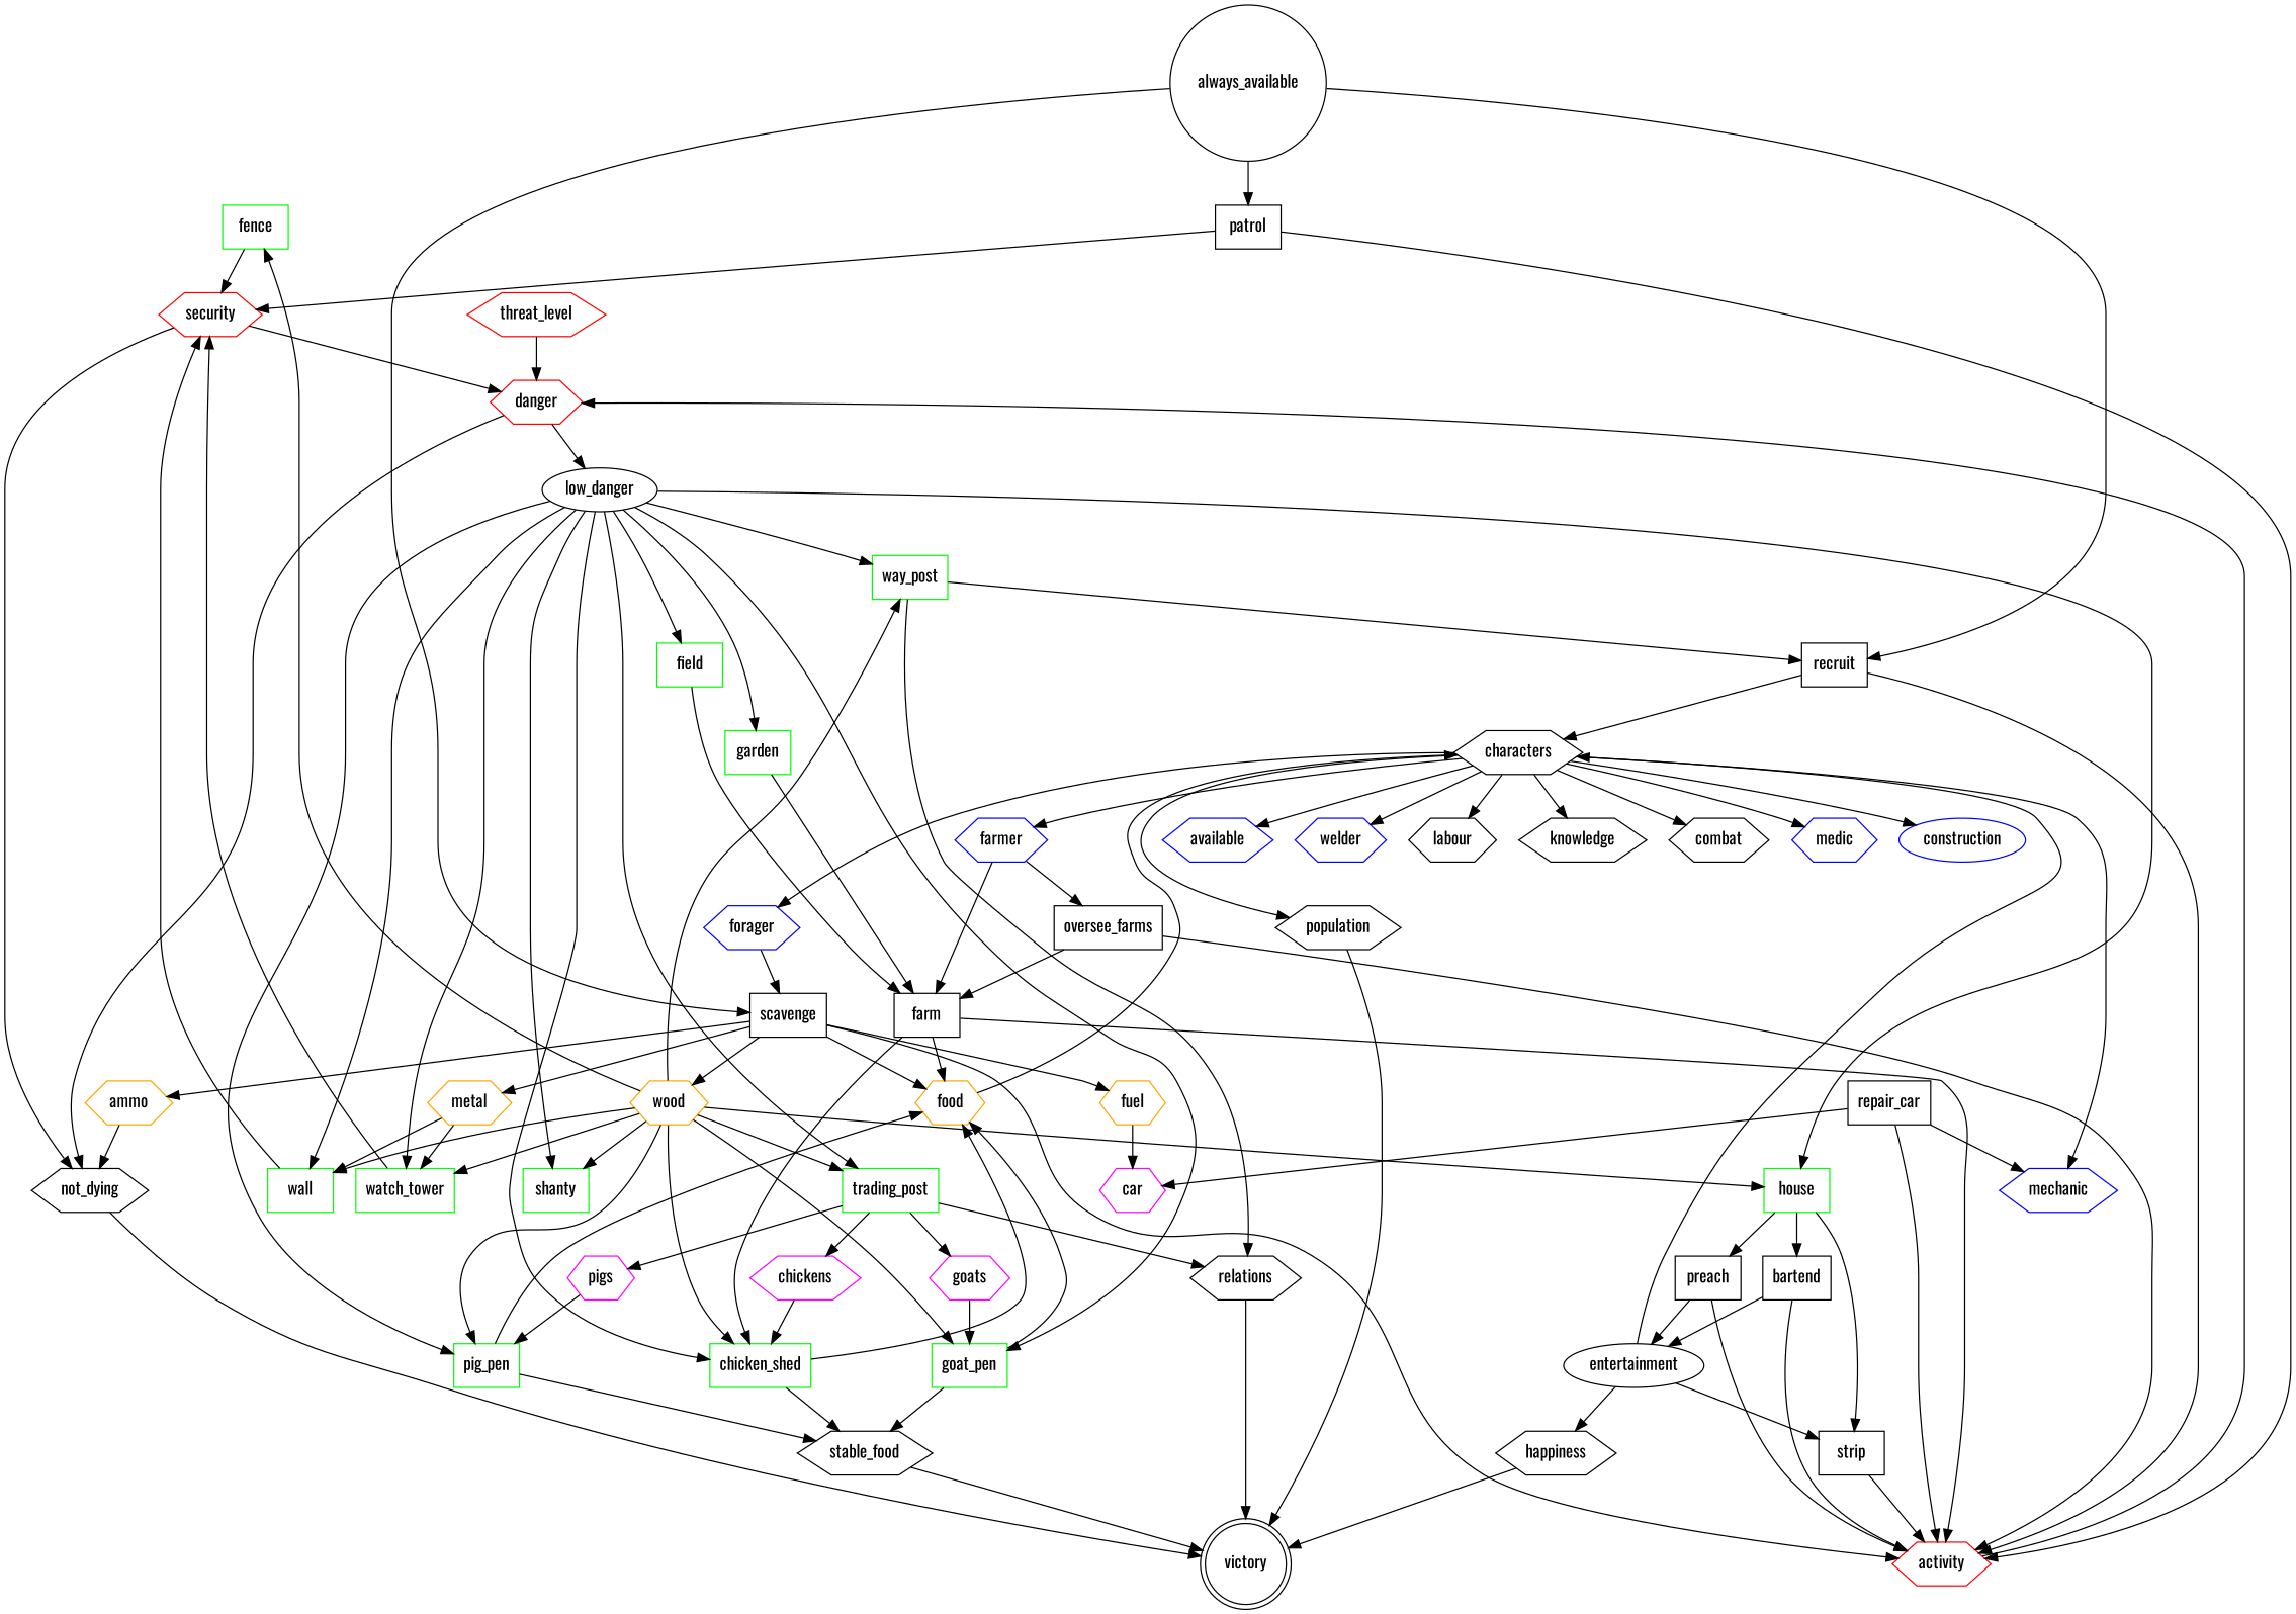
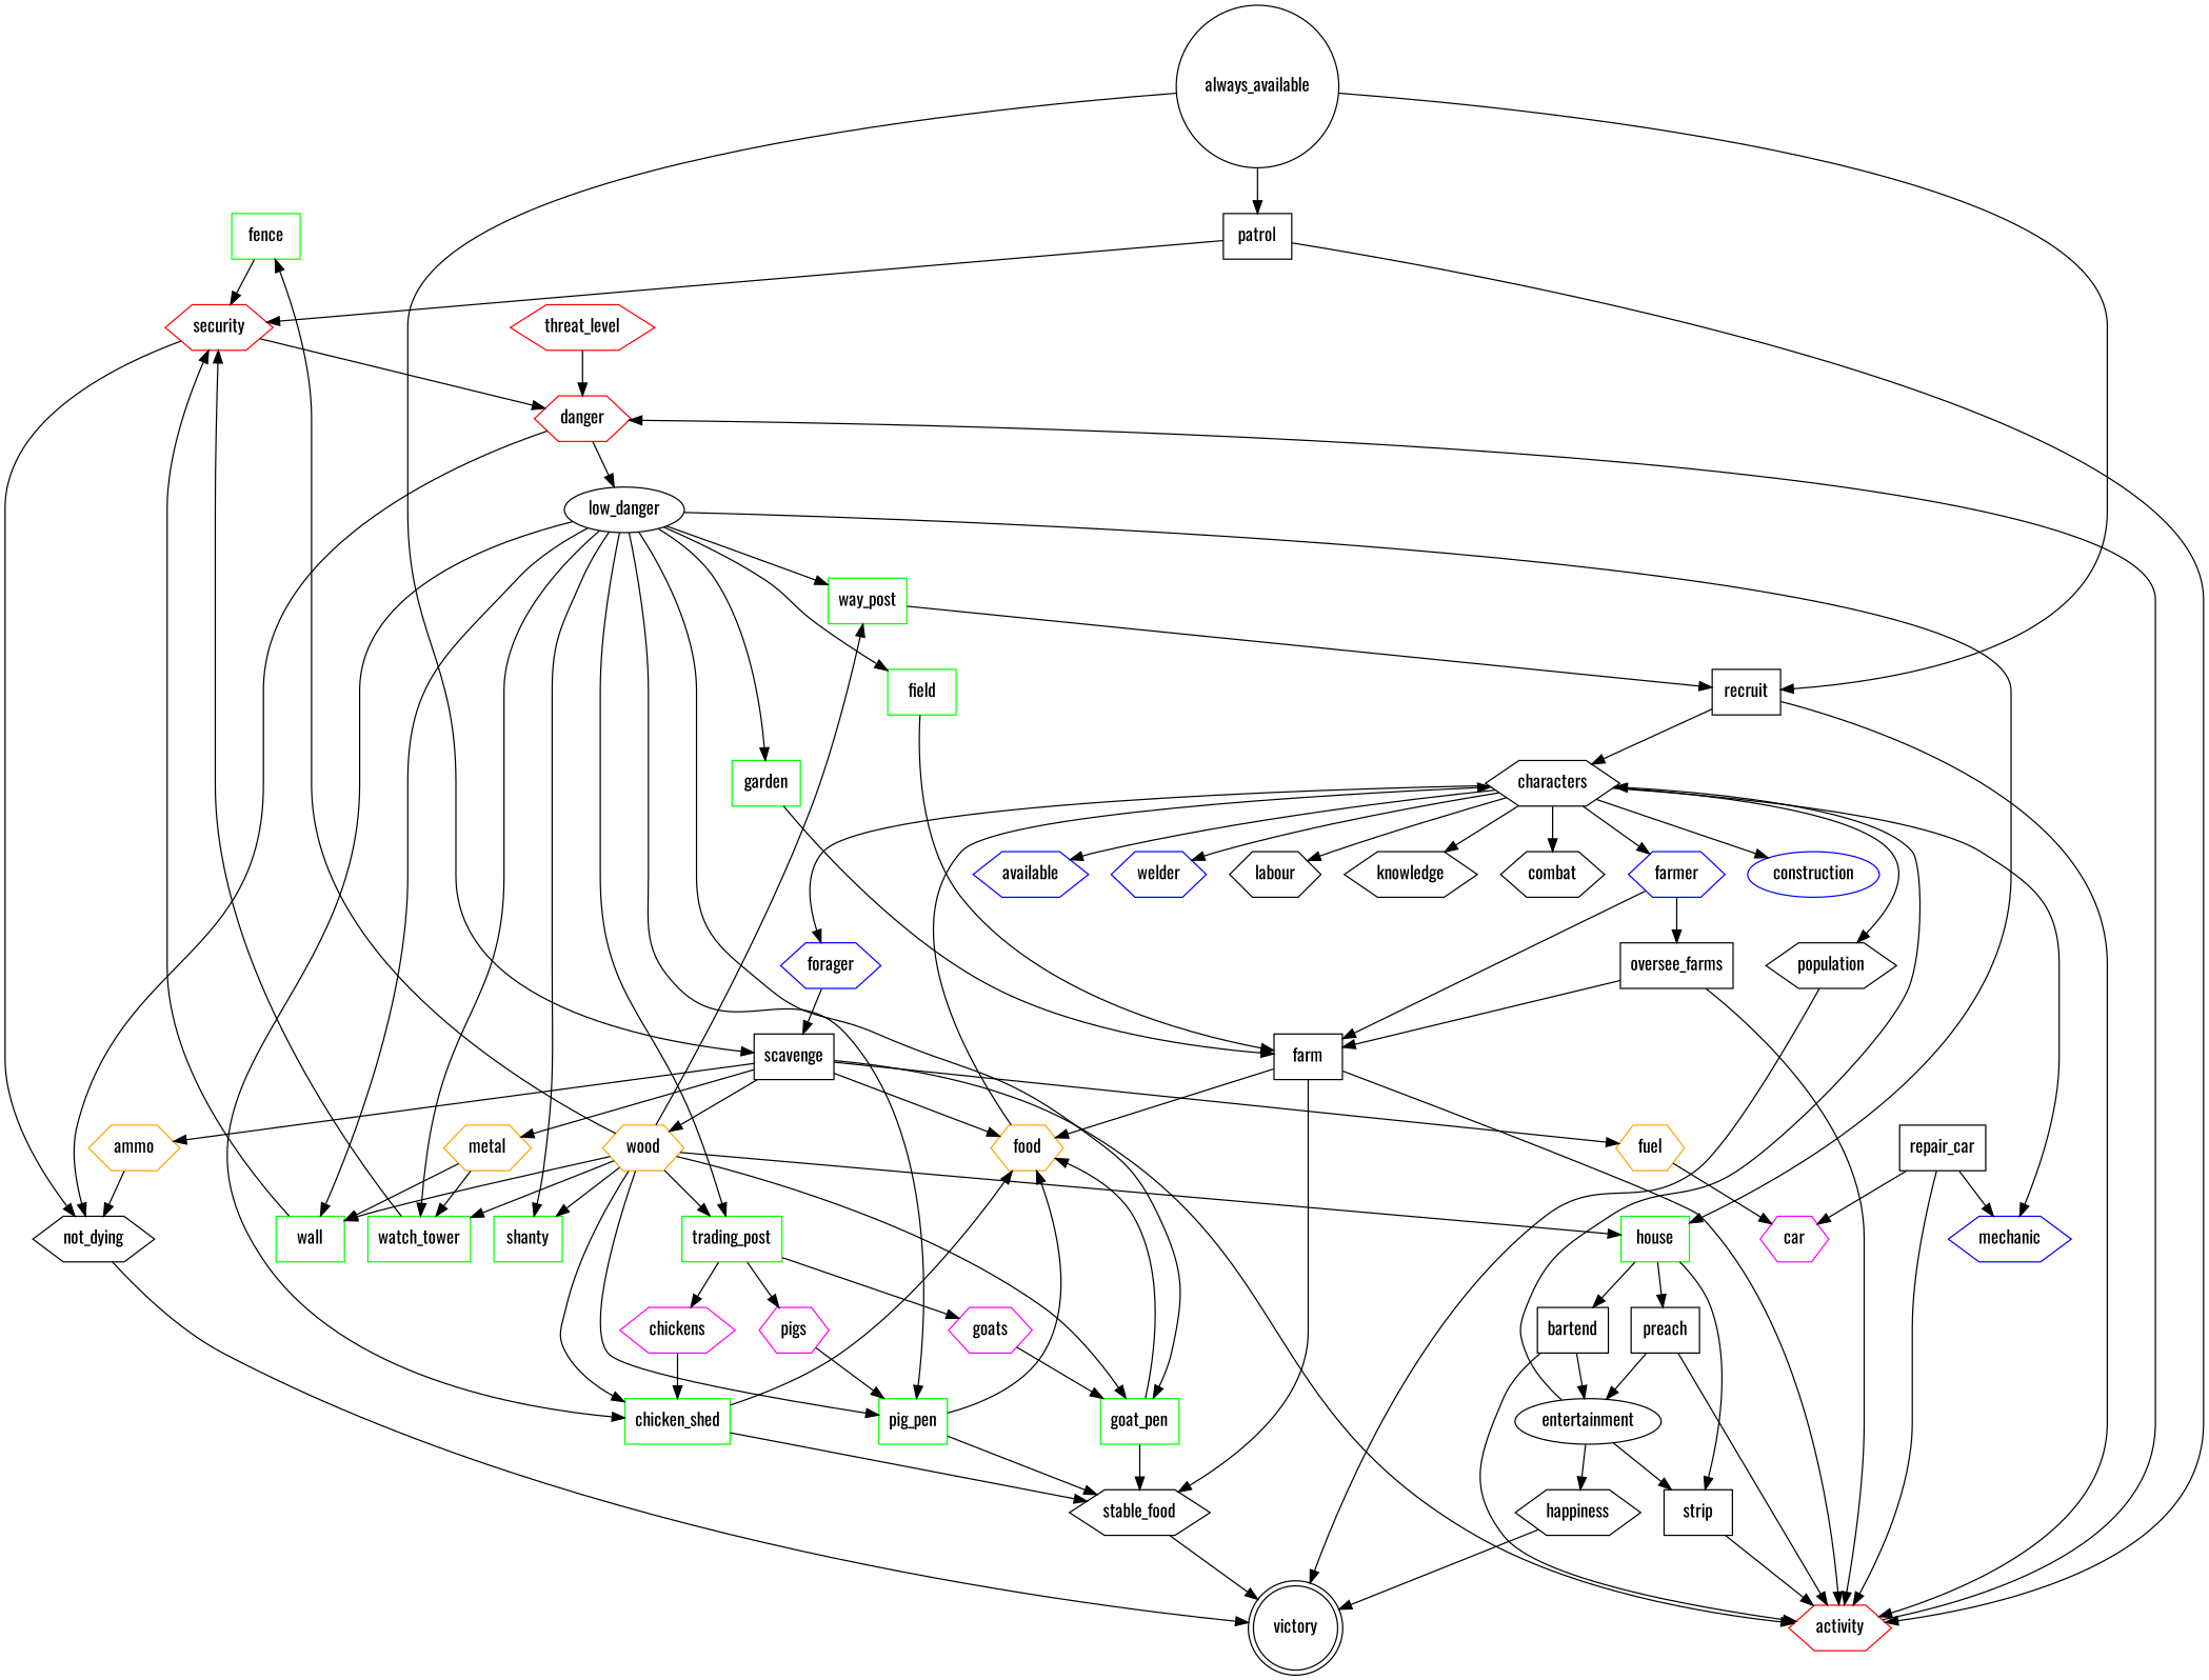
  digraph {
    fontname=Oswald
    node [fontname=Oswald shape=hexagon]
    edge [fontname=Oswald]
    fence [color=green shape=box]
    wall [color=green shape=box]
    watch_tower [color=green shape=box]
    way_post [color=green shape=box]
    trading_post [color=green shape=box]
    pig_pen [color=green shape=box]
    goat_pen [color=green shape=box]
    chicken_shed [color=green shape=box]
    shanty [color=green shape=box]
    house [color=green shape=box]
    field [color=green shape=box]
    garden [color=green shape=box]
    recruit [shape=box]
    scavenge [shape=box]
    patrol [shape=box]
    farm [shape=box]
    repair_car [shape=box]
    preach [shape=box]
    strip [shape=box]
    bartend [shape=box]
    oversee_farms [shape=box]
    fuel [color=orange]
    ammo [color=orange]
    metal [color=orange]
    wood [color=orange]
    food [color=orange]
    security [color=red]
    danger [color=red]
    threat_level [color=red]
    activity [color=red]
    characters
    labour
    knowledge
    combat
    happiness
    population
    stable_food
-   relations
    not_dying
    car [color=magenta]
    pigs [color=magenta]
    goats [color=magenta]
    chickens [color=magenta]
    mechanic [color=blue]
    forager [color=blue]
    farmer [color=blue]
-   medic [color=blue]
    construction [color=blue shape=ellipse]
    n49 [color=blue label=available]
    welder [color=blue]
    entertainment [shape=""]
    low_danger [shape=""]
    victory [shape=doublecircle]
    always_available [shape=circle]
    subgraph sub_1 {
      recruit
      scavenge
      patrol
      farm
      repair_car
      preach
      strip
      bartend
      oversee_farms
      subgraph sub_2 {
        fence
        wall
        watch_tower
        way_post
        trading_post
        pig_pen
        goat_pen
        chicken_shed
        shanty
        house
        field
        garden
      }
    }
    subgraph sub_3 {
      characters
      labour
      knowledge
      combat
      happiness
      population
      stable_food
-     relations
      not_dying
      subgraph sub_4 {
        rank=same
        fuel
        ammo
        metal
        wood
        food
      }
      subgraph sub_5 {
        security
        danger
        threat_level
        activity
      }
    }
    subgraph sub_6 {
      car
      pigs
      goats
      chickens
    }
    subgraph sub_7 {
      mechanic
      forager
      farmer
-     medic
      construction
      n49
      welder
    }
    fence -> security
    wall -> security
    watch_tower -> security
    way_post -> recruit
-   way_post -> relations
-   trading_post -> relations
    trading_post -> pigs
    trading_post -> goats
    trading_post -> chickens
    pig_pen -> food
    pig_pen -> stable_food
    goat_pen -> food
    goat_pen -> stable_food
    chicken_shed -> food
    chicken_shed -> stable_food
    house -> preach
    house -> strip
    house -> bartend
    field -> farm
    garden -> farm
    recruit -> activity
    recruit -> characters
    scavenge -> fuel
    scavenge -> ammo
    scavenge -> metal
    scavenge -> wood
    scavenge -> food
    scavenge -> activity
    patrol -> security
    patrol -> activity
    farm -> food
    farm -> activity
-   farm -> chicken_shed
+   farm -> stable_food
    repair_car -> activity
    repair_car -> car
    repair_car -> mechanic
    preach -> activity
    preach -> entertainment
    strip -> activity
    bartend -> activity
    bartend -> entertainment
    oversee_farms -> farm
    oversee_farms -> activity
    fuel -> car
    ammo -> not_dying
    metal -> wall
    metal -> watch_tower
    wood -> fence
    wood -> wall
    wood -> watch_tower
    wood -> way_post
    wood -> trading_post
    wood -> pig_pen
    wood -> goat_pen
    wood -> chicken_shed
    wood -> shanty
    wood -> house
    food -> characters
    security -> danger
    security -> not_dying
    danger -> not_dying
    danger -> low_danger
    threat_level -> danger
    activity -> danger
    characters -> labour
    characters -> knowledge
    characters -> combat
    characters -> population
    characters -> mechanic
    characters -> forager
    characters -> farmer
-   characters -> medic
    characters -> construction
    characters -> n49
    characters -> welder
    happiness -> victory
    population -> victory
    stable_food -> victory
-   relations -> victory
    not_dying -> victory
    pigs -> pig_pen
    goats -> goat_pen
    chickens -> chicken_shed
    forager -> scavenge
    farmer -> farm
    farmer -> oversee_farms
    entertainment -> strip
    entertainment -> characters
    entertainment -> happiness
    low_danger -> wall
    low_danger -> watch_tower
    low_danger -> way_post
    low_danger -> trading_post
    low_danger -> pig_pen
    low_danger -> goat_pen
    low_danger -> chicken_shed
    low_danger -> shanty
    low_danger -> house
    low_danger -> field
    low_danger -> garden
    always_available -> recruit
    always_available -> scavenge
    always_available -> patrol
  }
